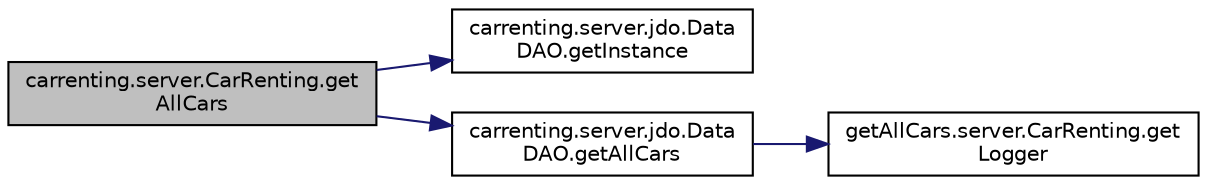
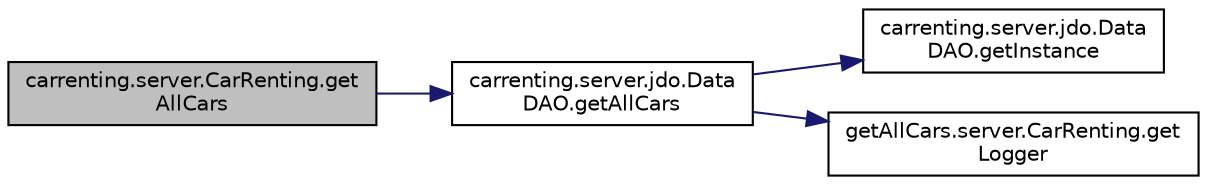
  digraph {
    rankdir=LR
    node [color=black fillcolor=white fontname=Helvetica fontsize=10 shape=record style=filled]
    edge [color=midnightblue fontname=Helvetica fontsize=10 labelfontname=Helvetica labelfontsize=10 style=solid]
    n1 [fillcolor=grey75 fontcolor=black height=0.2 label="carrenting.server.CarRenting.get\lAllCars" width=0.4]
    n2 [height=0.2 label="carrenting.server.jdo.Data\lDAO.getInstance" width=0.4]
    n3 [height=0.2 label="carrenting.server.jdo.Data\lDAO.getAllCars" width=0.4]
    n4 [height=0.2 label="getAllCars.server.CarRenting.get\lLogger" width=0.4]
-   n1 -> n2
+   n3 -> n2
    n1 -> n3
    n3 -> n4
  }
